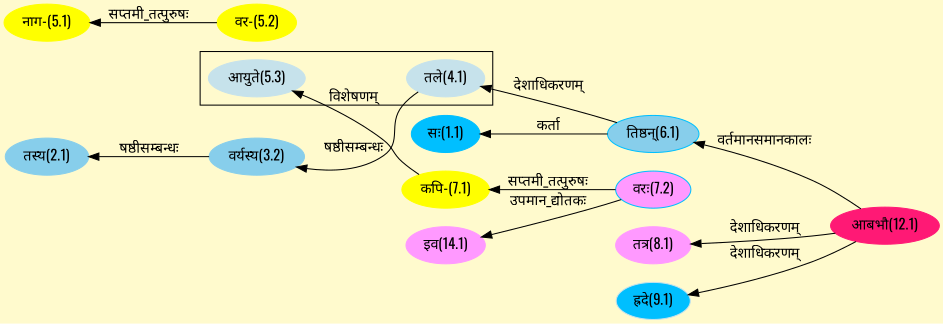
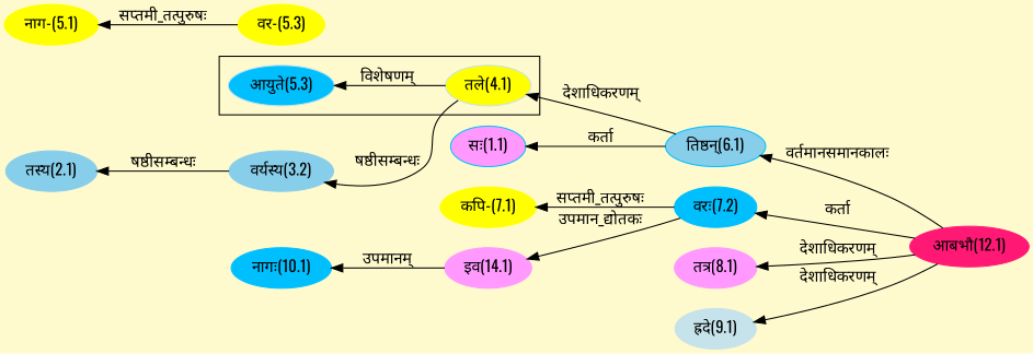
  digraph {
    bgcolor=lemonchiffon1
    compound=true
    fontname=Oswald
    rankdir=LR
    node [color="#00BFFF" fontname=Oswald style=filled]
    edge [dir=back fontname=Oswald]
-   n1 [color="#C6E2EB" label="आयुते(5.3)"]
-   n2 [color="#C6E2EB" label="तले(4.1)"]
+   n1 [color="#C6E2EB" label="आयुते(5.3)" fillcolor="#00BFFF"]
+   n2 [color="#C6E2EB" label="तले(4.1)" fillcolor="#FFFF00"]
    n3 [fillcolor="#87CEEB" label="तिष्ठन्(6.1)"]
    n4 [color="#FF1975" label="आबभौ(12.1)"]
-   n5 [label="सः(1.1)"]
+   n5 [label="सः(1.1)" fillcolor="#FF99FF"]
    n6 [color="#87CEEB" label="तस्य(2.1)"]
    n7 [color="#87CEEB" label="वर्यस्य(3.2)"]
    n8 [color="#FFFF00" label="नाग-(5.1)"]
-   n9 [color="#FFFF00" label="वर-(5.2)"]
+   n9 [color="#FFFF00" label="वर-(5.3)"]
    n10 [color="#FFFF00" label="कपि-(7.1)"]
-   n11 [label="वरः(7.2)" fillcolor="#FF99FF"]
+   n11 [label="वरः(7.2)"]
    n12 [color="#FF99FF" label="तत्र(8.1)"]
-   n13 [color="#C6E2EB" label="ह्रदे(9.1)" fillcolor="#00BFFF"]
+   n13 [color="#C6E2EB" label="ह्रदे(9.1)"]
+   n14 [label="नागः(10.1)"]
    n15 [color="#FF99FF" label="इव(14.1)"]
    subgraph cluster_1 {
      n1
      n2
    }
-   n1 -> n10 [label="विशेषणम्"]
+   n1 -> n2 [label="विशेषणम्"]
    n2 -> n3 [label="देशाधिकरणम्"]
    n3 -> n4 [label="वर्तमानसमानकालः"]
    n5 -> n3 [label="कर्ता"]
    n6 -> n7 [label="षष्ठीसम्बन्धः"]
    n7 -> n2 [label="षष्ठीसम्बन्धः"]
    n8 -> n9 [label="सप्तमी_तत्पुरुषः"]
    n10 -> n11 [label="सप्तमी_तत्पुरुषः"]
+   n11 -> n4 [label="कर्ता"]
    n12 -> n4 [label="देशाधिकरणम्"]
    n13 -> n4 [label="देशाधिकरणम्"]
+   n14 -> n15 [label="उपमानम्"]
    n15 -> n11 [label="उपमान_द्योतकः"]
  }
